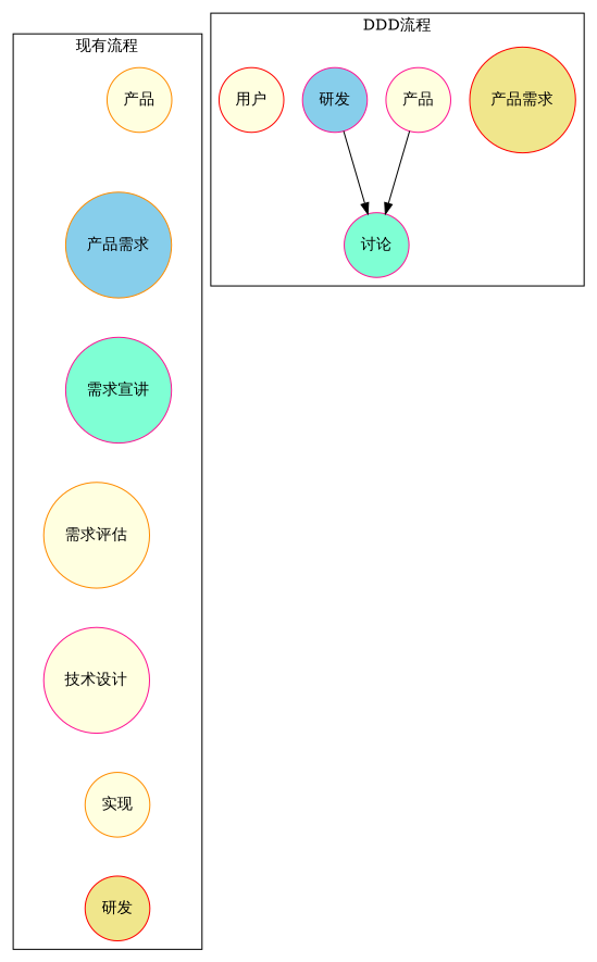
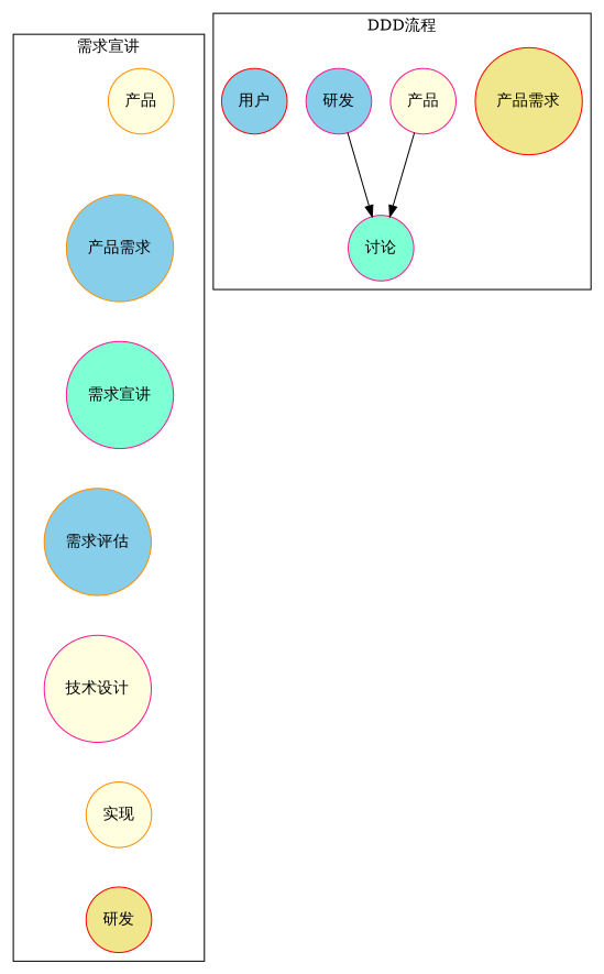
  digraph {
    node [color=deeppink fillcolor=lightyellow shape=circle style=filled]
    edge [style=invis]
    n1 [color=darkorange fillcolor=skyblue label="产品需求"]
    n2 [fillcolor=aquamarine label="需求宣讲"]
-   n3 [color=darkorange label="需求评估"]
+   n3 [color=darkorange fillcolor=skyblue label="需求评估"]
    n4 [color=red fillcolor=khaki label="研发"]
    n5 [label="技术设计"]
    n6 [color=darkorange label="实现"]
    n7 [color=darkorange label="产品"]
    n8 [color=red fillcolor=khaki label="产品需求"]
    n9 [fillcolor=aquamarine label="讨论"]
    n10 [label="产品"]
    n11 [fillcolor=skyblue label="研发"]
-   n12 [color=red label="用户"]
+   n12 [color=red fillcolor=skyblue label="用户"]
    subgraph cluster_1 {
-     label="现有流程"
+     label="需求宣讲"
      n1
      n2
      n3
      n4
      n5
      n6
      n7
    }
    subgraph cluster_2 {
      label="DDD流程"
      n8
      n9
      n10
      n11
      n12
    }
    n1 -> n2
    n2 -> n3
    n2 -> n4
    n3 -> n4
    n3 -> n5
    n5 -> n4
    n5 -> n6
    n6 -> n4
    n7 -> n1
    n7 -> n4
    n10 -> n9 [style=""]
    n11 -> n9 [style=""]
  }
